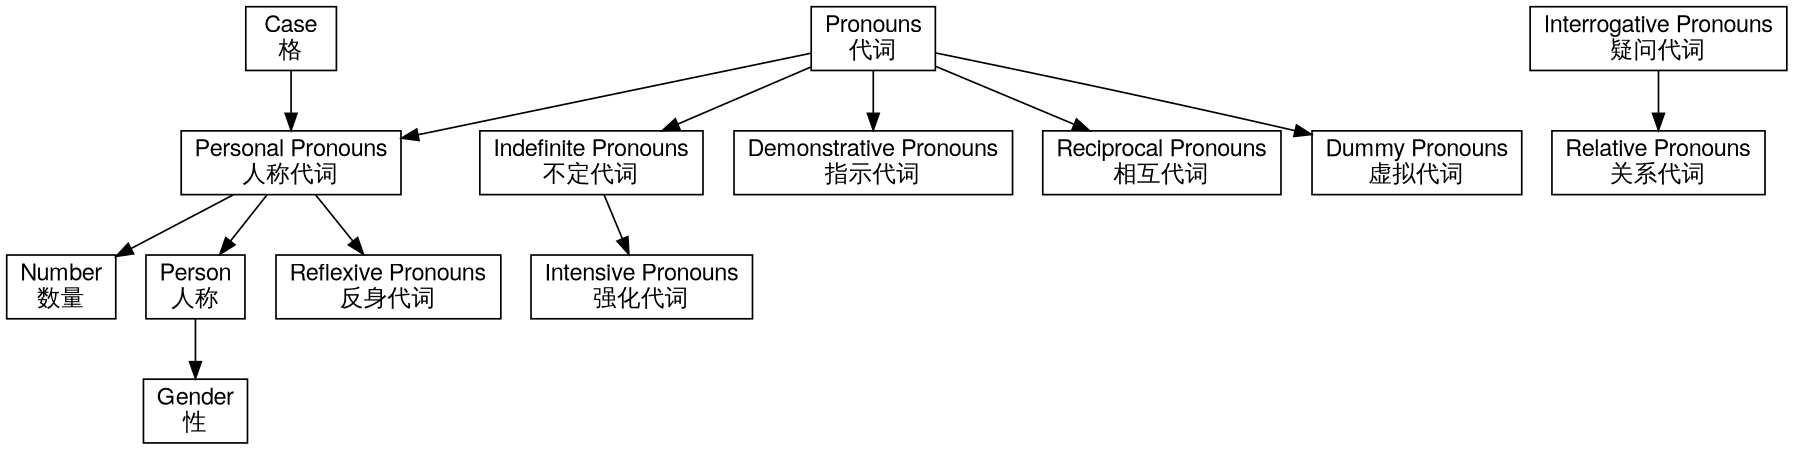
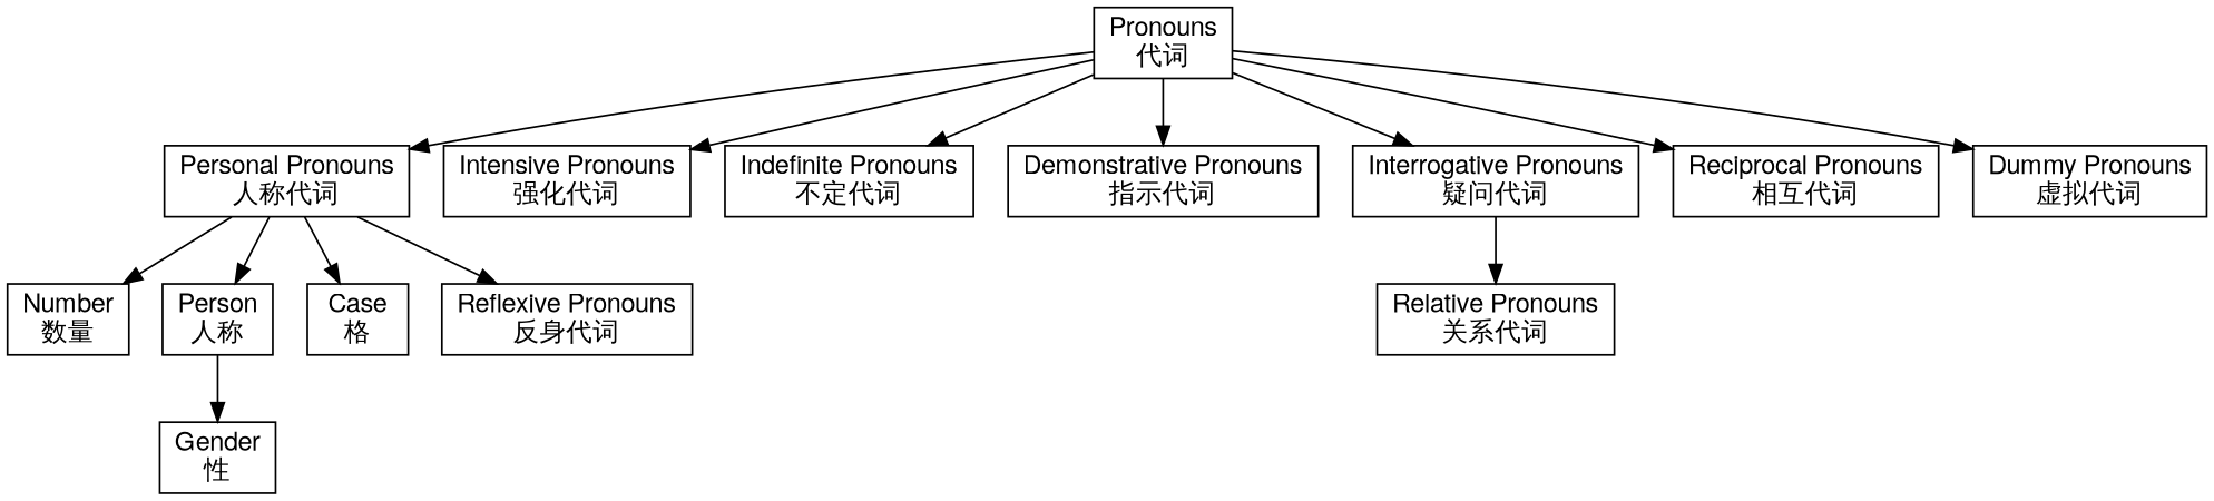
  digraph {
    rankdir=TB
    node [fontname="Helvetica, SimHei" fontsize=14 shape=rect]
    n1 [label="Pronouns\n代词"]
    n2 [label="Personal Pronouns\n人称代词"]
    n3 [label="Intensive Pronouns\n强化代词"]
    n4 [label="Indefinite Pronouns\n不定代词"]
    n5 [label="Demonstrative Pronouns\n指示代词"]
    n6 [label="Interrogative Pronouns\n疑问代词"]
    n7 [label="Reciprocal Pronouns\n相互代词"]
    n8 [label="Dummy Pronouns\n虚拟代词"]
    n9 [label="Number\n数量"]
    n10 [label="Person\n人称"]
    n11 [label="Case\n格"]
    n12 [label="Reflexive Pronouns\n反身代词"]
    n13 [label="Relative Pronouns\n关系代词"]
    n14 [label="Gender\n性"]
    n1 -> n2
-   n4 -> n3
+   n1 -> n3
    n1 -> n4
    n1 -> n5
+   n1 -> n6
    n1 -> n7
    n1 -> n8
    n2 -> n9
    n2 -> n10
-   n11 -> n2
+   n2 -> n11
    n2 -> n12
    n6 -> n13
    n10 -> n14
  }
